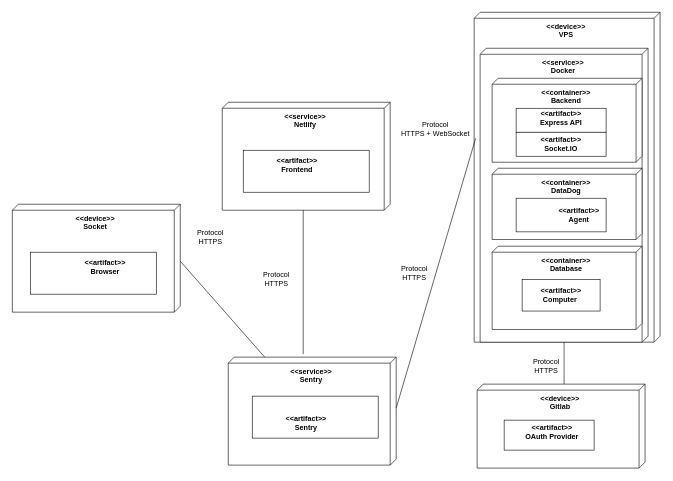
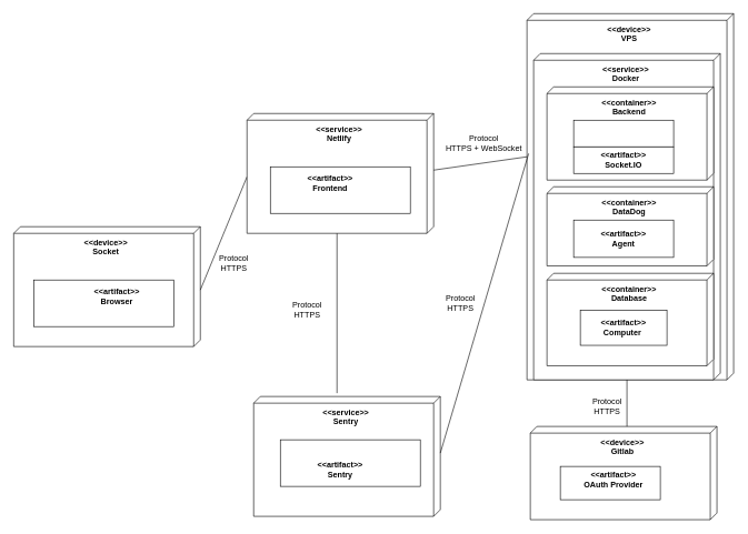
  <mxCell id="0" />
  <mxCell id="1" parent="0" />
  <mxCell id="2" value="&lt;span style=&quot;font-weight: 700&quot;&gt;&amp;lt;&amp;lt;device&amp;gt;&amp;gt;&lt;/span&gt;&lt;br style=&quot;font-weight: 700&quot;&gt;&lt;b&gt;VPS&lt;/b&gt;" style="verticalAlign=top;align=center;shape=cube;size=10;direction=south;fontStyle=0;html=1;boundedLbl=1;spacingLeft=5;" vertex="1" parent="1"><mxGeometry x="790" y="20" width="310" height="550" as="geometry" /></mxCell>
  <mxCell id="3" value="&lt;span style=&quot;font-weight: 700&quot;&gt;&amp;lt;&amp;lt;service&amp;gt;&amp;gt;&lt;/span&gt;&lt;br style=&quot;font-weight: 700&quot;&gt;&lt;span style=&quot;font-weight: 700&quot;&gt;Docker&lt;/span&gt;" style="verticalAlign=top;align=center;shape=cube;size=10;direction=south;html=1;boundedLbl=1;spacingLeft=5;" vertex="1" parent="2"><mxGeometry width="280" height="490" relative="1" as="geometry"><mxPoint x="10" y="60" as="offset" /></mxGeometry></mxCell>
  <mxCell id="4" value="&lt;span style=&quot;font-weight: 700&quot;&gt;&amp;lt;&amp;lt;container&amp;gt;&amp;gt;&lt;/span&gt;&lt;br style=&quot;font-weight: 700&quot;&gt;&lt;b&gt;Database&lt;/b&gt;" style="verticalAlign=top;align=center;shape=cube;size=10;direction=south;html=1;boundedLbl=1;spacingLeft=5;" vertex="1" parent="2"><mxGeometry x="30" y="390" width="250" height="138.85" as="geometry" /></mxCell>
  <mxCell id="5" value="" style="rounded=0;whiteSpace=wrap;html=1;" vertex="1" parent="2"><mxGeometry x="80" y="445.238" width="130" height="52.879" as="geometry" /></mxCell>
  <mxCell id="6" value="&amp;lt;&amp;lt;artifact&amp;gt;&amp;gt;&lt;br&gt;Computer&amp;nbsp;" style="text;html=1;strokeColor=none;fillColor=none;align=center;verticalAlign=middle;whiteSpace=wrap;rounded=0;fontStyle=1" vertex="1" parent="2"><mxGeometry x="115" y="455.821" width="60" height="31.731" as="geometry" /></mxCell>
  <mxCell id="7" value="&lt;span style=&quot;font-weight: 700&quot;&gt;&amp;lt;&amp;lt;container&amp;gt;&amp;gt;&lt;/span&gt;&lt;br style=&quot;font-weight: 700&quot;&gt;&lt;b&gt;Backend&lt;/b&gt;" style="verticalAlign=top;align=center;shape=cube;size=10;direction=south;html=1;boundedLbl=1;spacingLeft=5;" vertex="1" parent="2"><mxGeometry x="30" y="110" width="250" height="140" as="geometry" /></mxCell>
  <mxCell id="8" value="" style="rounded=0;whiteSpace=wrap;html=1;" vertex="1" parent="2"><mxGeometry x="70" y="160" width="150" height="40" as="geometry" /></mxCell>
- <mxCell id="9" value="&amp;lt;&amp;lt;artifact&amp;gt;&amp;gt;&lt;br&gt;Express API" style="text;html=1;strokeColor=none;fillColor=none;align=center;verticalAlign=middle;whiteSpace=wrap;rounded=0;fontStyle=1" vertex="1" parent="2"><mxGeometry x="100" y="160" width="90" height="33.67" as="geometry" /></mxCell>
  <mxCell id="10" value="&lt;span style=&quot;font-weight: 700&quot;&gt;&amp;lt;&amp;lt;container&amp;gt;&amp;gt;&lt;/span&gt;&lt;br style=&quot;font-weight: 700&quot;&gt;&lt;b&gt;DataDog&lt;/b&gt;" style="verticalAlign=top;align=center;shape=cube;size=10;direction=south;html=1;boundedLbl=1;spacingLeft=5;" vertex="1" parent="2"><mxGeometry x="30" y="260" width="250" height="118.85" as="geometry" /></mxCell>
  <mxCell id="11" value="" style="rounded=0;whiteSpace=wrap;html=1;" vertex="1" parent="2"><mxGeometry x="70" y="309.996" width="150" height="56.122" as="geometry" /></mxCell>
- <mxCell id="12" value="&amp;lt;&amp;lt;artifact&amp;gt;&amp;gt;&lt;br&gt;Agent" style="text;html=1;strokeColor=none;fillColor=none;align=center;verticalAlign=middle;whiteSpace=wrap;rounded=0;fontStyle=1" vertex="1" parent="2"><mxGeometry x="145" y="321.221" width="60" height="33.673" as="geometry" /></mxCell>
+ <mxCell id="12" value="&amp;lt;&amp;lt;artifact&amp;gt;&amp;gt;&lt;br&gt;Agent" style="text;html=1;strokeColor=none;fillColor=none;align=center;verticalAlign=middle;whiteSpace=wrap;rounded=0;fontStyle=1" vertex="1" parent="2"><mxGeometry x="115" y="321.221" width="60" height="33.673" as="geometry" /></mxCell>
  <mxCell id="13" value="" style="rounded=0;whiteSpace=wrap;html=1;" vertex="1" parent="2"><mxGeometry x="70" y="200" width="150" height="40" as="geometry" /></mxCell>
  <mxCell id="14" value="&amp;lt;&amp;lt;artifact&amp;gt;&amp;gt;&lt;br&gt;Socket.IO" style="text;html=1;strokeColor=none;fillColor=none;align=center;verticalAlign=middle;whiteSpace=wrap;rounded=0;fontStyle=1" vertex="1" parent="2"><mxGeometry x="115" y="203.161" width="60" height="33.673" as="geometry" /></mxCell>
  <mxCell id="15" value="&lt;span style=&quot;font-weight: 700&quot;&gt;&amp;lt;&amp;lt;device&amp;gt;&amp;gt;&lt;/span&gt;&lt;br style=&quot;font-weight: 700&quot;&gt;&lt;b&gt;Socket&lt;/b&gt;" style="verticalAlign=top;align=center;shape=cube;size=10;direction=south;fontStyle=0;html=1;boundedLbl=1;spacingLeft=5;" vertex="1" parent="1"><mxGeometry x="20" y="340" width="280" height="180" as="geometry" /></mxCell>
  <mxCell id="16" value="Protocol&lt;br&gt;HTTPS" style="text;html=1;align=center;verticalAlign=middle;resizable=0;points=[];autosize=1;strokeColor=none;fillColor=none;" vertex="1" parent="1"><mxGeometry x="320" y="380" width="60" height="30" as="geometry" /></mxCell>
- <mxCell id="17" value="" style="endArrow=none;html=1;rounded=0;exitX=0;exitY=0;exitDx=95;exitDy=0;exitPerimeter=0;" edge="1" parent="1" source="15" target="29"><mxGeometry width="50" height="50" relative="1" as="geometry"><mxPoint x="660" y="450" as="sourcePoint" /><mxPoint x="330" y="380" as="targetPoint" /></mxGeometry></mxCell>
+ <mxCell id="17" value="" style="endArrow=none;html=1;rounded=0;exitX=0;exitY=0;exitDx=95;exitDy=0;exitPerimeter=0;entryX=0;entryY=0;entryDx=95;entryDy=280;entryPerimeter=0;" edge="1" parent="1" source="15" target="21"><mxGeometry width="50" height="50" relative="1" as="geometry"><mxPoint x="660" y="450" as="sourcePoint" /><mxPoint x="330" y="380" as="targetPoint" /></mxGeometry></mxCell>
  <mxCell id="18" value="" style="rounded=0;whiteSpace=wrap;html=1;" vertex="1" parent="1"><mxGeometry x="50" y="420" width="210" height="70" as="geometry" /></mxCell>
  <mxCell id="19" value="&amp;lt;&amp;lt;artifact&amp;gt;&amp;gt;&lt;br&gt;Browser" style="text;html=1;strokeColor=none;fillColor=none;align=center;verticalAlign=middle;whiteSpace=wrap;rounded=0;fontStyle=1" vertex="1" parent="1"><mxGeometry x="145" y="430" width="60" height="30" as="geometry" /></mxCell>
  <mxCell id="20" value="&lt;span style=&quot;font-weight: 700&quot;&gt;&amp;lt;&amp;lt;device&amp;gt;&amp;gt;&lt;/span&gt;&lt;br style=&quot;font-weight: 700&quot;&gt;&lt;b&gt;Gitlab&lt;/b&gt;" style="verticalAlign=top;align=center;shape=cube;size=10;direction=south;fontStyle=0;html=1;boundedLbl=1;spacingLeft=5;" vertex="1" parent="1"><mxGeometry x="795" y="640" width="280" height="140" as="geometry" /></mxCell>
  <mxCell id="21" value="&lt;span style=&quot;font-weight: 700&quot;&gt;&amp;lt;&amp;lt;service&amp;gt;&amp;gt;&lt;/span&gt;&lt;br style=&quot;font-weight: 700&quot;&gt;&lt;b&gt;Netlify&lt;/b&gt;" style="verticalAlign=top;align=center;shape=cube;size=10;direction=south;fontStyle=0;html=1;boundedLbl=1;spacingLeft=5;" vertex="1" parent="1"><mxGeometry x="370" y="170" width="280" height="180" as="geometry" /></mxCell>
  <mxCell id="22" value="" style="rounded=0;whiteSpace=wrap;html=1;" vertex="1" parent="1"><mxGeometry x="405" y="250" width="210" height="70" as="geometry" /></mxCell>
  <mxCell id="23" value="&amp;lt;&amp;lt;artifact&amp;gt;&amp;gt;&lt;br&gt;Frontend" style="text;html=1;strokeColor=none;fillColor=none;align=center;verticalAlign=middle;whiteSpace=wrap;rounded=0;fontStyle=1" vertex="1" parent="1"><mxGeometry x="465" y="260" width="60" height="30" as="geometry" /></mxCell>
+ <mxCell id="24" value="" style="endArrow=none;html=1;rounded=0;exitX=0;exitY=0;exitDx=85;exitDy=0;exitPerimeter=0;entryX=0;entryY=0;entryDx=215;entryDy=310;entryPerimeter=0;" edge="1" parent="1" source="21" target="2"><mxGeometry width="50" height="50" relative="1" as="geometry"><mxPoint x="790" y="390" as="sourcePoint" /><mxPoint x="840" y="340" as="targetPoint" /></mxGeometry></mxCell>
  <mxCell id="25" value="" style="rounded=0;whiteSpace=wrap;html=1;" vertex="1" parent="1"><mxGeometry x="840" y="700" width="150" height="50" as="geometry" /></mxCell>
  <mxCell id="26" value="&amp;lt;&amp;lt;artifact&amp;gt;&amp;gt;&lt;br&gt;OAuth Provider" style="text;html=1;strokeColor=none;fillColor=none;align=center;verticalAlign=middle;whiteSpace=wrap;rounded=0;fontStyle=1" vertex="1" parent="1"><mxGeometry x="860" y="708.07" width="120" height="24.23" as="geometry" /></mxCell>
  <mxCell id="27" value="" style="endArrow=none;html=1;rounded=0;exitX=0;exitY=0;exitDx=0;exitDy=135;exitPerimeter=0;" edge="1" parent="1" source="20"><mxGeometry width="50" height="50" relative="1" as="geometry"><mxPoint x="870" y="670" as="sourcePoint" /><mxPoint x="940" y="570" as="targetPoint" /></mxGeometry></mxCell>
  <mxCell id="28" value="Protocol&lt;br&gt;HTTPS + WebSocket" style="text;html=1;align=center;verticalAlign=middle;resizable=0;points=[];autosize=1;strokeColor=none;fillColor=none;" vertex="1" parent="1"><mxGeometry x="660" y="200" width="130" height="30" as="geometry" /></mxCell>
  <mxCell id="29" value="&lt;span style=&quot;font-weight: 700&quot;&gt;&amp;lt;&amp;lt;service&amp;gt;&amp;gt;&lt;/span&gt;&lt;br style=&quot;font-weight: 700&quot;&gt;&lt;b&gt;Sentry&lt;/b&gt;" style="verticalAlign=top;align=center;shape=cube;size=10;direction=south;fontStyle=0;html=1;boundedLbl=1;spacingLeft=5;" vertex="1" parent="1"><mxGeometry x="380" y="595" width="280" height="180" as="geometry" /></mxCell>
  <mxCell id="30" value="" style="rounded=0;whiteSpace=wrap;html=1;" vertex="1" parent="1"><mxGeometry x="420" y="660" width="210" height="70" as="geometry" /></mxCell>
  <mxCell id="31" value="&amp;lt;&amp;lt;artifact&amp;gt;&amp;gt;&lt;br&gt;Sentry" style="text;html=1;strokeColor=none;fillColor=none;align=center;verticalAlign=middle;whiteSpace=wrap;rounded=0;fontStyle=1" vertex="1" parent="1"><mxGeometry x="480" y="690" width="60" height="30" as="geometry" /></mxCell>
  <mxCell id="32" value="" style="endArrow=none;html=1;rounded=0;exitX=0;exitY=0;exitDx=85;exitDy=0;exitPerimeter=0;entryX=0.382;entryY=0.992;entryDx=0;entryDy=0;entryPerimeter=0;" edge="1" parent="1" target="2"><mxGeometry width="50" height="50" relative="1" as="geometry"><mxPoint x="660" y="680" as="sourcePoint" /><mxPoint x="790" y="240" as="targetPoint" /></mxGeometry></mxCell>
  <mxCell id="33" value="" style="endArrow=none;html=1;rounded=0;exitX=0;exitY=0;exitDx=180;exitDy=145;exitPerimeter=0;" edge="1" parent="1" source="21"><mxGeometry width="50" height="50" relative="1" as="geometry"><mxPoint x="680" y="445" as="sourcePoint" /><mxPoint x="505" y="590" as="targetPoint" /></mxGeometry></mxCell>
  <mxCell id="34" value="Protocol&lt;br&gt;HTTPS" style="text;html=1;align=center;verticalAlign=middle;resizable=0;points=[];autosize=1;strokeColor=none;fillColor=none;" vertex="1" parent="1"><mxGeometry x="430" y="450" width="60" height="30" as="geometry" /></mxCell>
  <mxCell id="35" value="Protocol&lt;br&gt;HTTPS" style="text;html=1;align=center;verticalAlign=middle;resizable=0;points=[];autosize=1;strokeColor=none;fillColor=none;" vertex="1" parent="1"><mxGeometry x="660" y="440" width="60" height="30" as="geometry" /></mxCell>
  <mxCell id="36" value="Protocol&lt;br&gt;HTTPS" style="text;html=1;align=center;verticalAlign=middle;resizable=0;points=[];autosize=1;strokeColor=none;fillColor=none;" vertex="1" parent="1"><mxGeometry x="880" y="595" width="60" height="30" as="geometry" /></mxCell>
